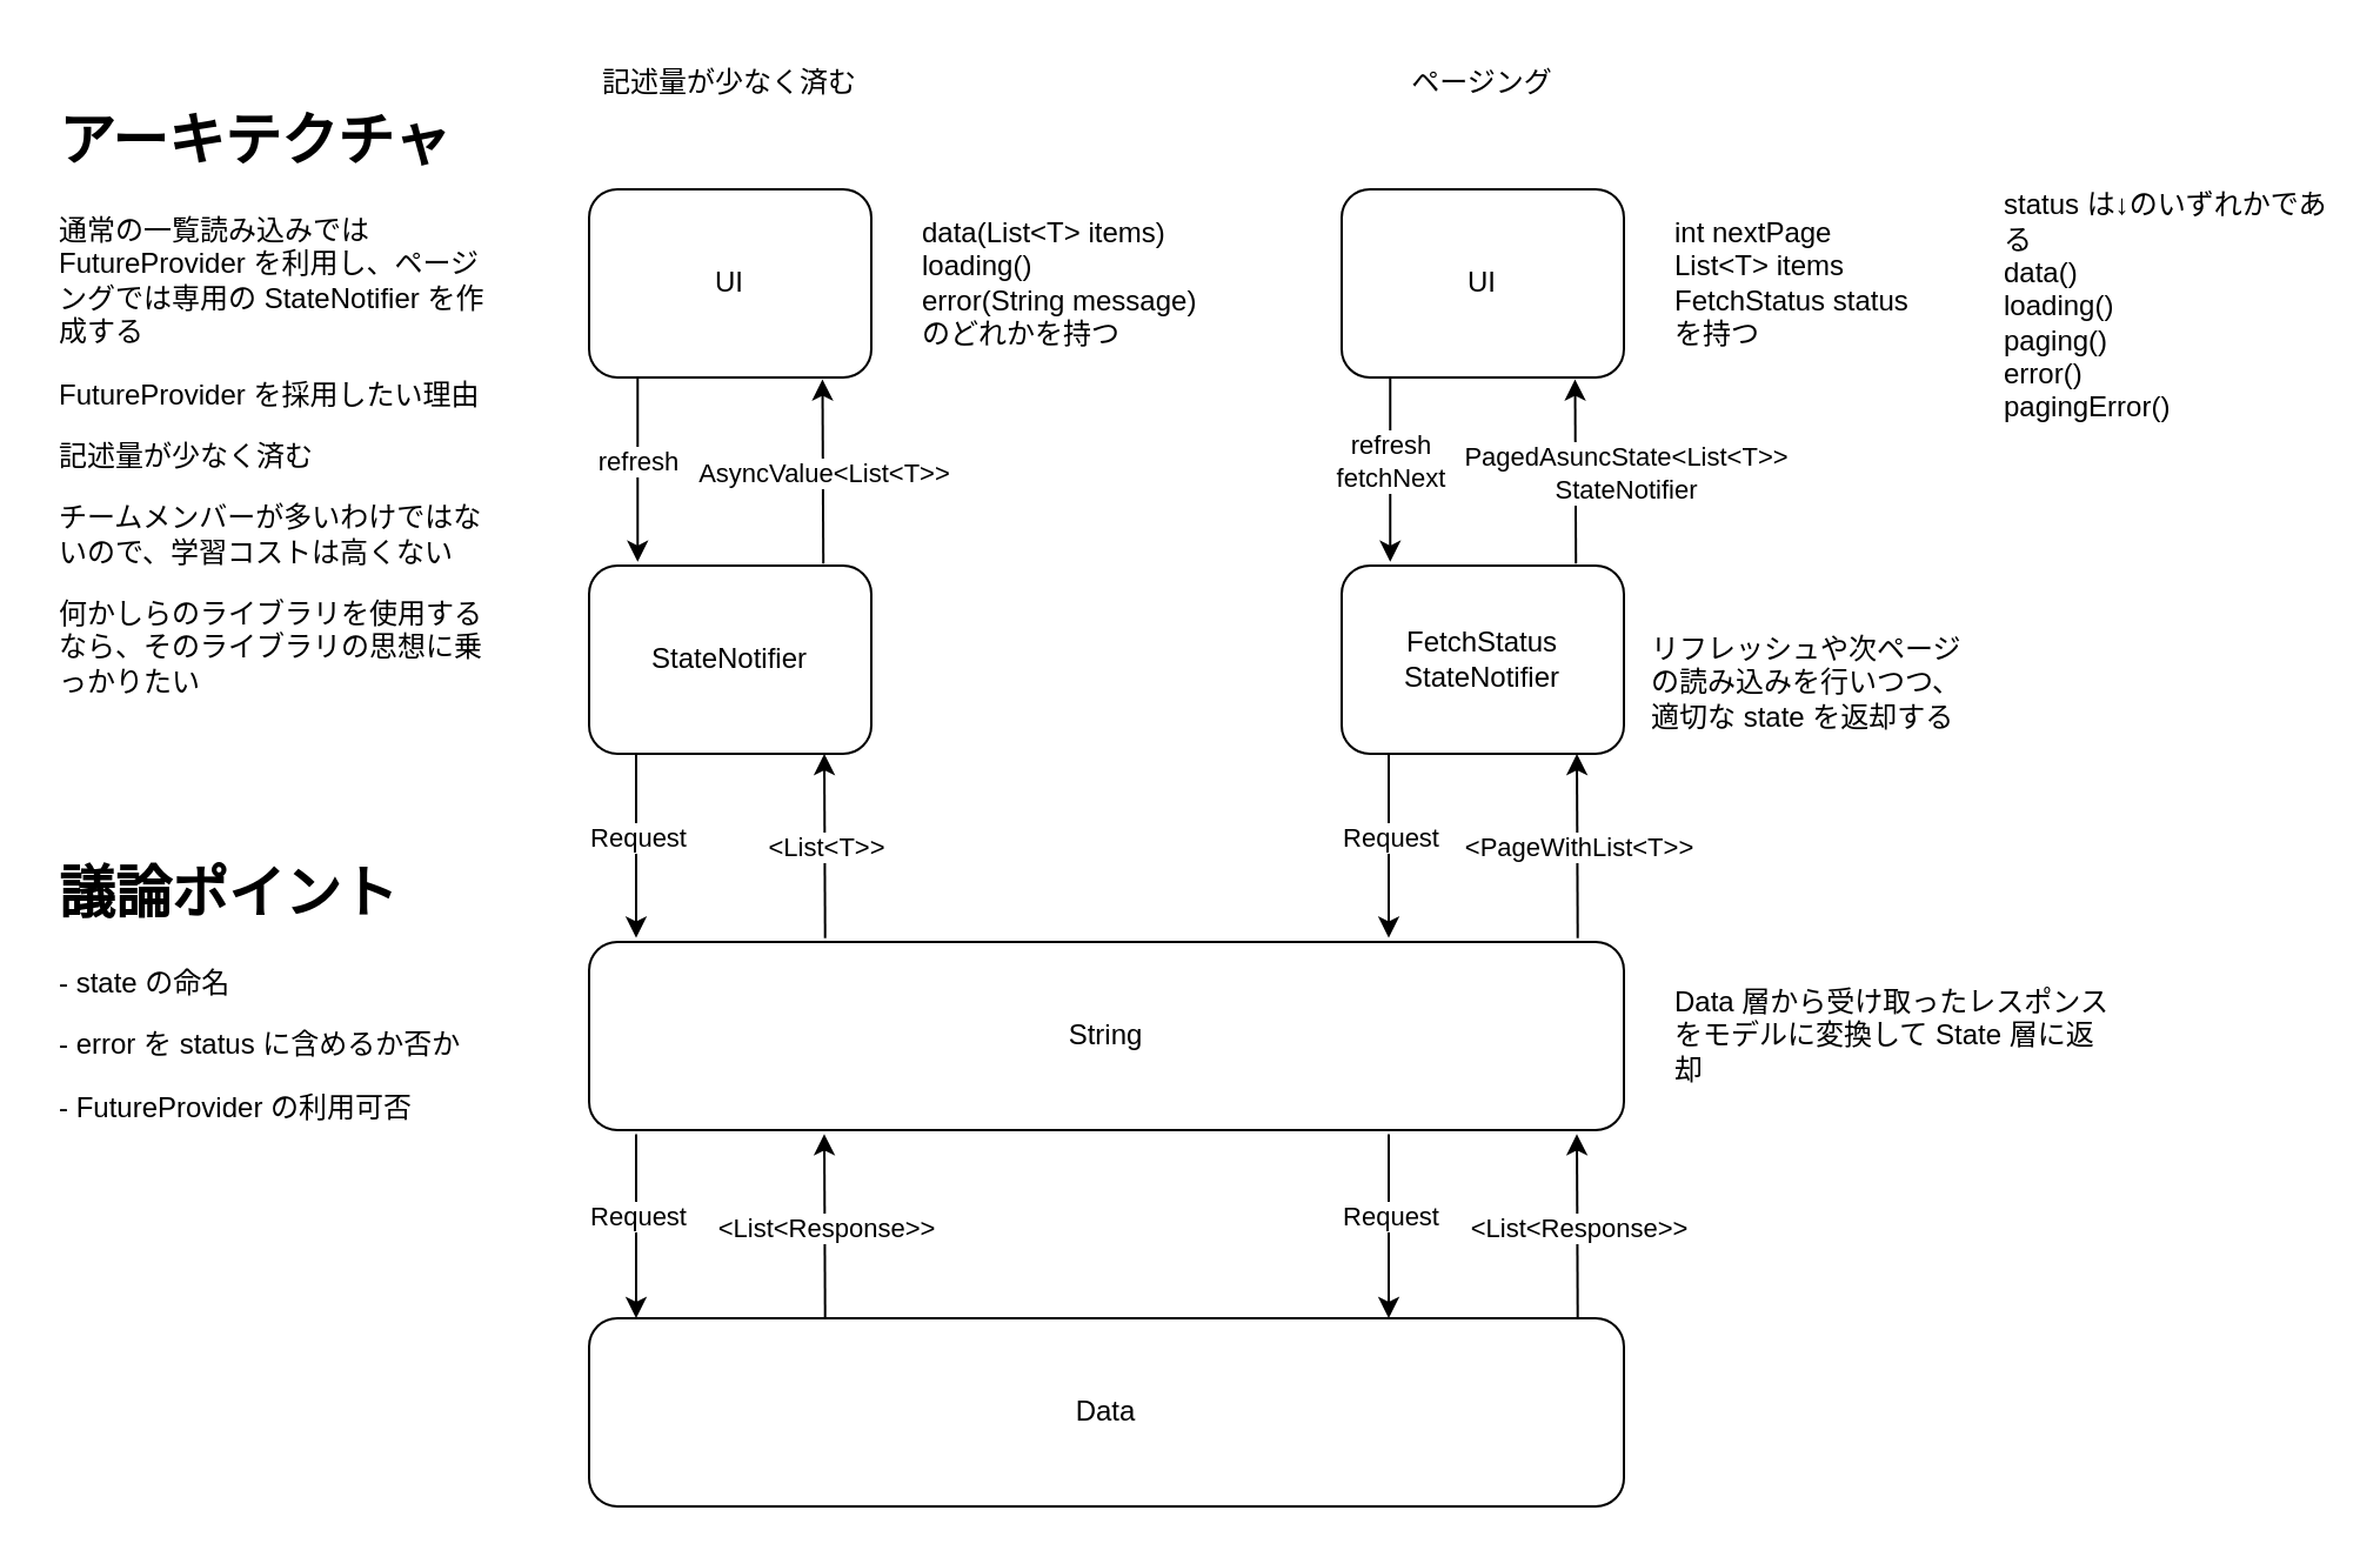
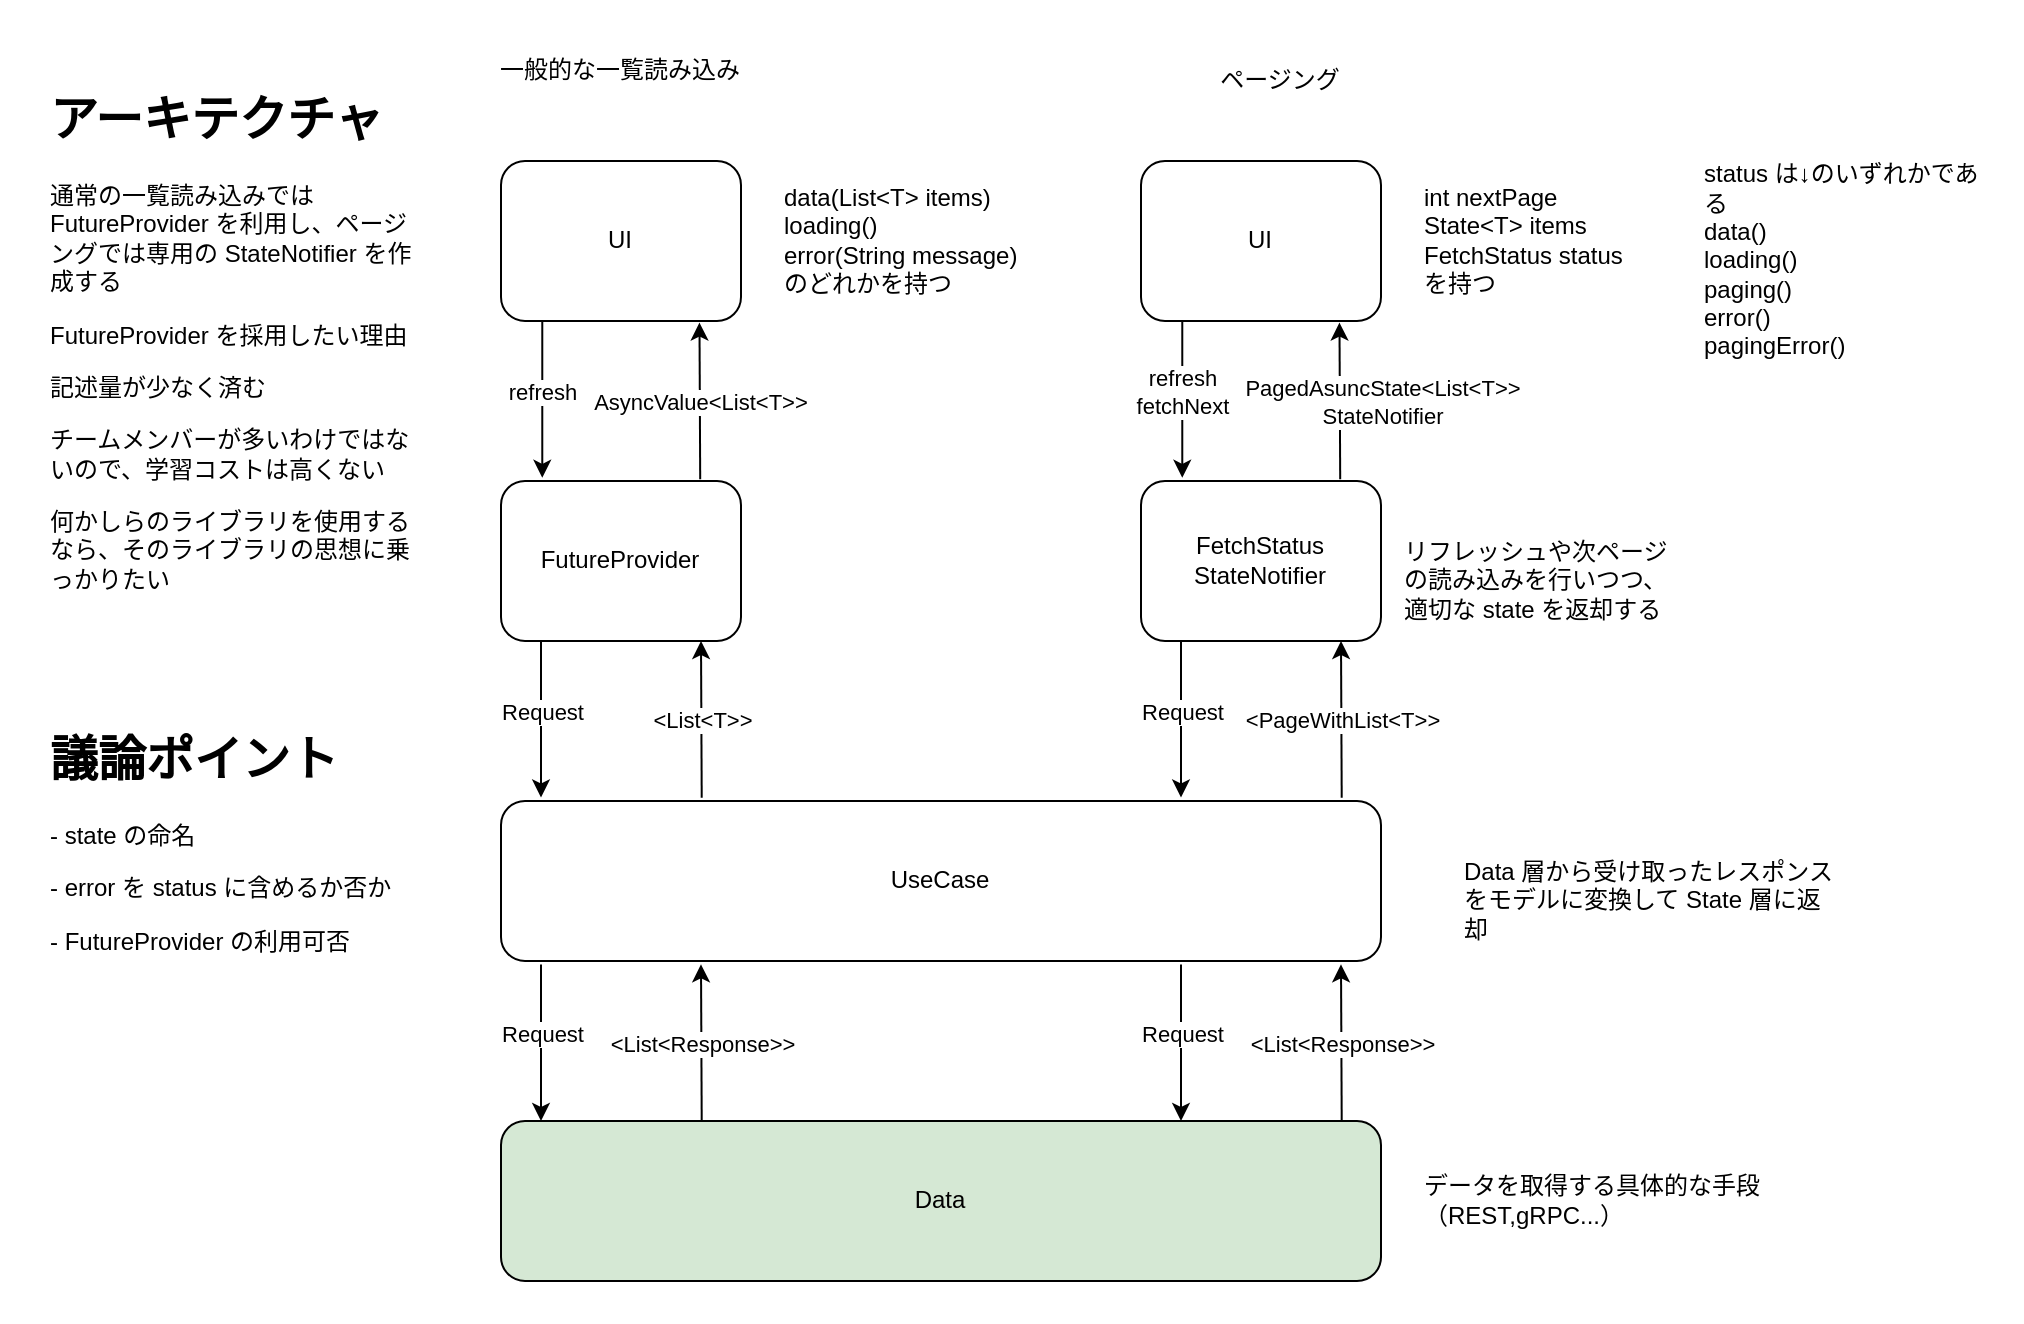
  <mxCell id="0" />
  <mxCell id="1" parent="0" />
  <mxCell id="2" value="UI" style="rounded=1;whiteSpace=wrap;html=1;" vertex="1" parent="1"><mxGeometry x="250" y="80" width="120" height="80" as="geometry" /></mxCell>
  <mxCell id="3" value="data(List&amp;lt;T&amp;gt; items)&lt;br&gt;loading()&lt;br&gt;error(String message)&lt;br&gt;のどれかを持つ" style="text;html=1;strokeColor=none;fillColor=none;align=left;verticalAlign=middle;whiteSpace=wrap;rounded=0;" vertex="1" parent="1"><mxGeometry x="390" y="80" width="140" height="80" as="geometry" /></mxCell>
  <mxCell id="4" value="" style="endArrow=classic;html=1;rounded=0;entryX=0.827;entryY=1.01;entryDx=0;entryDy=0;entryPerimeter=0;exitX=0.83;exitY=-0.011;exitDx=0;exitDy=0;exitPerimeter=0;" edge="1" parent="1" source="8" target="2"><mxGeometry width="50" height="50" relative="1" as="geometry"><mxPoint x="270" y="240" as="sourcePoint" /><mxPoint x="380" y="190" as="targetPoint" /></mxGeometry></mxCell>
  <mxCell id="5" value="AsyncValue&amp;lt;List&amp;lt;T&amp;gt;&amp;gt;" style="edgeLabel;html=1;align=center;verticalAlign=middle;resizable=0;points=[];" connectable="0" vertex="1" parent="4"><mxGeometry x="-0.006" relative="1" as="geometry"><mxPoint as="offset" /></mxGeometry></mxCell>
  <mxCell id="6" value="" style="endArrow=classic;html=1;rounded=0;exitX=0.172;exitY=1.002;exitDx=0;exitDy=0;exitPerimeter=0;entryX=0.172;entryY=-0.02;entryDx=0;entryDy=0;entryPerimeter=0;" edge="1" parent="1" source="2" target="8"><mxGeometry width="50" height="50" relative="1" as="geometry"><mxPoint x="390" y="200" as="sourcePoint" /><mxPoint x="350" y="240" as="targetPoint" /><Array as="points" /></mxGeometry></mxCell>
  <mxCell id="7" value="refresh" style="edgeLabel;html=1;align=center;verticalAlign=middle;resizable=0;points=[];" connectable="0" vertex="1" parent="6"><mxGeometry x="-0.101" relative="1" as="geometry"><mxPoint as="offset" /></mxGeometry></mxCell>
- <mxCell id="8" value="StateNotifier" style="rounded=1;whiteSpace=wrap;html=1;" vertex="1" parent="1"><mxGeometry x="250" y="240" width="120" height="80" as="geometry" /></mxCell>
- <mxCell id="9" value="String" style="rounded=1;whiteSpace=wrap;html=1;" vertex="1" parent="1"><mxGeometry x="250" y="400" width="440" height="80" as="geometry" /></mxCell>
+ <mxCell id="8" value="FutureProvider" style="rounded=1;whiteSpace=wrap;html=1;" vertex="1" parent="1"><mxGeometry x="250" y="240" width="120" height="80" as="geometry" /></mxCell>
+ <mxCell id="9" value="UseCase" style="rounded=1;whiteSpace=wrap;html=1;" vertex="1" parent="1"><mxGeometry x="250" y="400" width="440" height="80" as="geometry" /></mxCell>
  <mxCell id="10" value="" style="endArrow=classic;html=1;rounded=0;exitX=0.172;exitY=1.002;exitDx=0;exitDy=0;exitPerimeter=0;entryX=0.172;entryY=-0.02;entryDx=0;entryDy=0;entryPerimeter=0;" edge="1" parent="1"><mxGeometry width="50" height="50" relative="1" as="geometry"><mxPoint x="270" y="320" as="sourcePoint" /><mxPoint x="270" y="398.24" as="targetPoint" /><Array as="points" /></mxGeometry></mxCell>
  <mxCell id="11" value="Request" style="edgeLabel;html=1;align=center;verticalAlign=middle;resizable=0;points=[];" connectable="0" vertex="1" parent="10"><mxGeometry x="-0.101" relative="1" as="geometry"><mxPoint as="offset" /></mxGeometry></mxCell>
  <mxCell id="12" value="" style="endArrow=classic;html=1;rounded=0;entryX=0.827;entryY=1.01;entryDx=0;entryDy=0;entryPerimeter=0;exitX=0.83;exitY=-0.011;exitDx=0;exitDy=0;exitPerimeter=0;" edge="1" parent="1"><mxGeometry width="50" height="50" relative="1" as="geometry"><mxPoint x="350.36" y="398.32" as="sourcePoint" /><mxPoint x="350" y="320" as="targetPoint" /></mxGeometry></mxCell>
  <mxCell id="13" value="&amp;lt;List&amp;lt;T&amp;gt;&amp;gt;" style="edgeLabel;html=1;align=center;verticalAlign=middle;resizable=0;points=[];" connectable="0" vertex="1" parent="12"><mxGeometry x="-0.006" relative="1" as="geometry"><mxPoint as="offset" /></mxGeometry></mxCell>
- <mxCell id="14" value="Data" style="rounded=1;whiteSpace=wrap;html=1;" vertex="1" parent="1"><mxGeometry x="250" y="560" width="440" height="80" as="geometry" /></mxCell>
+ <mxCell id="14" value="Data" style="rounded=1;whiteSpace=wrap;html=1;fillColor=#d5e8d4;" vertex="1" parent="1"><mxGeometry x="250" y="560" width="440" height="80" as="geometry" /></mxCell>
  <mxCell id="15" value="" style="endArrow=classic;html=1;rounded=0;exitX=0.172;exitY=1.002;exitDx=0;exitDy=0;exitPerimeter=0;entryX=0.172;entryY=-0.02;entryDx=0;entryDy=0;entryPerimeter=0;" edge="1" parent="1"><mxGeometry width="50" height="50" relative="1" as="geometry"><mxPoint x="270" y="481.76" as="sourcePoint" /><mxPoint x="270" y="560" as="targetPoint" /><Array as="points" /></mxGeometry></mxCell>
  <mxCell id="16" value="Request" style="edgeLabel;html=1;align=center;verticalAlign=middle;resizable=0;points=[];" connectable="0" vertex="1" parent="15"><mxGeometry x="-0.101" relative="1" as="geometry"><mxPoint as="offset" /></mxGeometry></mxCell>
  <mxCell id="17" value="" style="endArrow=classic;html=1;rounded=0;entryX=0.827;entryY=1.01;entryDx=0;entryDy=0;entryPerimeter=0;exitX=0.83;exitY=-0.011;exitDx=0;exitDy=0;exitPerimeter=0;" edge="1" parent="1"><mxGeometry width="50" height="50" relative="1" as="geometry"><mxPoint x="350.36" y="560" as="sourcePoint" /><mxPoint x="350" y="481.68" as="targetPoint" /></mxGeometry></mxCell>
  <mxCell id="18" value="&amp;lt;List&amp;lt;Response&amp;gt;&amp;gt;" style="edgeLabel;html=1;align=center;verticalAlign=middle;resizable=0;points=[];" connectable="0" vertex="1" parent="17"><mxGeometry x="-0.006" relative="1" as="geometry"><mxPoint as="offset" /></mxGeometry></mxCell>
  <mxCell id="19" value="UI" style="rounded=1;whiteSpace=wrap;html=1;" vertex="1" parent="1"><mxGeometry x="570" y="80" width="120" height="80" as="geometry" /></mxCell>
- <mxCell id="20" value="int nextPage&lt;br&gt;List&amp;lt;T&amp;gt; items&lt;br&gt;FetchStatus status&lt;br&gt;を持つ" style="text;html=1;strokeColor=none;fillColor=none;align=left;verticalAlign=middle;whiteSpace=wrap;rounded=0;" vertex="1" parent="1"><mxGeometry x="710" y="80" width="140" height="80" as="geometry" /></mxCell>
+ <mxCell id="20" value="int nextPage&lt;br&gt;State&amp;lt;T&amp;gt; items&lt;br&gt;FetchStatus status&lt;br&gt;を持つ" style="text;html=1;strokeColor=none;fillColor=none;align=left;verticalAlign=middle;whiteSpace=wrap;rounded=0;" vertex="1" parent="1"><mxGeometry x="710" y="80" width="140" height="80" as="geometry" /></mxCell>
  <mxCell id="21" value="" style="endArrow=classic;html=1;rounded=0;entryX=0.827;entryY=1.01;entryDx=0;entryDy=0;entryPerimeter=0;exitX=0.83;exitY=-0.011;exitDx=0;exitDy=0;exitPerimeter=0;" edge="1" parent="1" source="25" target="19"><mxGeometry width="50" height="50" relative="1" as="geometry"><mxPoint x="590" y="240" as="sourcePoint" /><mxPoint x="700" y="190" as="targetPoint" /></mxGeometry></mxCell>
  <mxCell id="22" value="PagedAsuncState&amp;lt;List&amp;lt;T&amp;gt;&amp;gt;&lt;br&gt;StateNotifier" style="edgeLabel;html=1;align=center;verticalAlign=middle;resizable=0;points=[];" connectable="0" vertex="1" parent="21"><mxGeometry x="-0.006" relative="1" as="geometry"><mxPoint x="21" as="offset" /></mxGeometry></mxCell>
  <mxCell id="23" value="" style="endArrow=classic;html=1;rounded=0;exitX=0.172;exitY=1.002;exitDx=0;exitDy=0;exitPerimeter=0;entryX=0.172;entryY=-0.02;entryDx=0;entryDy=0;entryPerimeter=0;" edge="1" parent="1" source="19" target="25"><mxGeometry width="50" height="50" relative="1" as="geometry"><mxPoint x="710" y="200" as="sourcePoint" /><mxPoint x="670" y="240" as="targetPoint" /><Array as="points" /></mxGeometry></mxCell>
  <mxCell id="24" value="refresh&lt;br&gt;fetchNext" style="edgeLabel;html=1;align=center;verticalAlign=middle;resizable=0;points=[];" connectable="0" vertex="1" parent="23"><mxGeometry x="-0.101" relative="1" as="geometry"><mxPoint as="offset" /></mxGeometry></mxCell>
  <mxCell id="25" value="FetchStatus&lt;br&gt;StateNotifier" style="rounded=1;whiteSpace=wrap;html=1;" vertex="1" parent="1"><mxGeometry x="570" y="240" width="120" height="80" as="geometry" /></mxCell>
  <mxCell id="26" value="" style="endArrow=classic;html=1;rounded=0;exitX=0.172;exitY=1.002;exitDx=0;exitDy=0;exitPerimeter=0;entryX=0.172;entryY=-0.02;entryDx=0;entryDy=0;entryPerimeter=0;" edge="1" parent="1"><mxGeometry width="50" height="50" relative="1" as="geometry"><mxPoint x="590" y="320" as="sourcePoint" /><mxPoint x="590" y="398.24" as="targetPoint" /><Array as="points" /></mxGeometry></mxCell>
  <mxCell id="27" value="Request" style="edgeLabel;html=1;align=center;verticalAlign=middle;resizable=0;points=[];" connectable="0" vertex="1" parent="26"><mxGeometry x="-0.101" relative="1" as="geometry"><mxPoint as="offset" /></mxGeometry></mxCell>
  <mxCell id="28" value="" style="endArrow=classic;html=1;rounded=0;entryX=0.827;entryY=1.01;entryDx=0;entryDy=0;entryPerimeter=0;exitX=0.83;exitY=-0.011;exitDx=0;exitDy=0;exitPerimeter=0;" edge="1" parent="1"><mxGeometry width="50" height="50" relative="1" as="geometry"><mxPoint x="670.36" y="398.32" as="sourcePoint" /><mxPoint x="670" y="320" as="targetPoint" /></mxGeometry></mxCell>
  <mxCell id="29" value="&amp;lt;PageWithList&amp;lt;T&amp;gt;&amp;gt;" style="edgeLabel;html=1;align=center;verticalAlign=middle;resizable=0;points=[];" connectable="0" vertex="1" parent="28"><mxGeometry x="-0.006" relative="1" as="geometry"><mxPoint as="offset" /></mxGeometry></mxCell>
- <mxCell id="30" value="Data 層から受け取ったレスポンスをモデルに変換して State 層に返却" style="text;html=1;strokeColor=none;fillColor=none;align=left;verticalAlign=middle;whiteSpace=wrap;rounded=0;" vertex="1" parent="1"><mxGeometry x="710" y="400" width="190" height="80" as="geometry" /></mxCell>
+ <mxCell id="30" value="Data 層から受け取ったレスポンスをモデルに変換して State 層に返却" style="text;html=1;strokeColor=none;fillColor=none;align=left;verticalAlign=middle;whiteSpace=wrap;rounded=0;" vertex="1" parent="1"><mxGeometry x="730" y="410" width="190" height="80" as="geometry" /></mxCell>
  <mxCell id="31" value="" style="endArrow=classic;html=1;rounded=0;exitX=0.172;exitY=1.002;exitDx=0;exitDy=0;exitPerimeter=0;entryX=0.172;entryY=-0.02;entryDx=0;entryDy=0;entryPerimeter=0;" edge="1" parent="1"><mxGeometry width="50" height="50" relative="1" as="geometry"><mxPoint x="590" y="481.76" as="sourcePoint" /><mxPoint x="590" y="560" as="targetPoint" /><Array as="points" /></mxGeometry></mxCell>
  <mxCell id="32" value="Request" style="edgeLabel;html=1;align=center;verticalAlign=middle;resizable=0;points=[];" connectable="0" vertex="1" parent="31"><mxGeometry x="-0.101" relative="1" as="geometry"><mxPoint as="offset" /></mxGeometry></mxCell>
  <mxCell id="33" value="" style="endArrow=classic;html=1;rounded=0;entryX=0.827;entryY=1.01;entryDx=0;entryDy=0;entryPerimeter=0;exitX=0.83;exitY=-0.011;exitDx=0;exitDy=0;exitPerimeter=0;" edge="1" parent="1"><mxGeometry width="50" height="50" relative="1" as="geometry"><mxPoint x="670.36" y="560" as="sourcePoint" /><mxPoint x="670" y="481.68" as="targetPoint" /></mxGeometry></mxCell>
  <mxCell id="34" value="&amp;lt;List&amp;lt;Response&amp;gt;&amp;gt;" style="edgeLabel;html=1;align=center;verticalAlign=middle;resizable=0;points=[];" connectable="0" vertex="1" parent="33"><mxGeometry x="-0.006" relative="1" as="geometry"><mxPoint as="offset" /></mxGeometry></mxCell>
- <mxCell id="36" value="記述量が少なく済む" style="text;html=1;strokeColor=none;fillColor=none;align=center;verticalAlign=middle;whiteSpace=wrap;rounded=0;" vertex="1" parent="1"><mxGeometry x="185" y="20" width="250" height="30" as="geometry" /></mxCell>
- <mxCell id="37" value="ページング" style="text;html=1;strokeColor=none;fillColor=none;align=center;verticalAlign=middle;whiteSpace=wrap;rounded=0;" vertex="1" parent="1"><mxGeometry x="505" y="20" width="250" height="30" as="geometry" /></mxCell>
+ <mxCell id="35" value="データを取得する具体的な手段（REST,gRPC...）" style="text;html=1;strokeColor=none;fillColor=none;align=left;verticalAlign=middle;whiteSpace=wrap;rounded=0;" vertex="1" parent="1"><mxGeometry x="710" y="560" width="180" height="80" as="geometry" /></mxCell>
+ <mxCell id="36" value="一般的な一覧読み込み" style="text;html=1;strokeColor=none;fillColor=none;align=center;verticalAlign=middle;whiteSpace=wrap;rounded=0;" vertex="1" parent="1"><mxGeometry x="185" y="20" width="250" height="30" as="geometry" /></mxCell>
+ <mxCell id="37" value="ページング" style="text;html=1;strokeColor=none;fillColor=none;align=center;verticalAlign=middle;whiteSpace=wrap;rounded=0;" vertex="1" parent="1"><mxGeometry x="515" y="25" width="250" height="30" as="geometry" /></mxCell>
  <mxCell id="38" value="status は↓のいずれかである&lt;br&gt;data()&lt;br&gt;loading()&lt;br&gt;paging()&lt;br&gt;error()&lt;br&gt;pagingError()" style="text;html=1;strokeColor=none;fillColor=none;align=left;verticalAlign=middle;whiteSpace=wrap;rounded=0;" vertex="1" parent="1"><mxGeometry x="850" y="80" width="140" height="100" as="geometry" /></mxCell>
  <mxCell id="39" value="リフレッシュや次ページの読み込みを行いつつ、適切な state を返却する" style="text;html=1;strokeColor=none;fillColor=none;align=left;verticalAlign=middle;whiteSpace=wrap;rounded=0;" vertex="1" parent="1"><mxGeometry x="700" y="250" width="140" height="80" as="geometry" /></mxCell>
  <mxCell id="40" value="&lt;h1&gt;アーキテクチャ&lt;/h1&gt;&lt;p&gt;通常の一覧読み込みでは FutureProvider を利用し、ページングでは専用の StateNotifier を作成する&lt;/p&gt;&lt;p&gt;FutureProvider を採用したい理由&lt;/p&gt;&lt;p&gt;記述量が少なく済む&lt;/p&gt;&lt;p&gt;チームメンバーが多いわけではないので、学習コストは高くない&lt;/p&gt;&lt;p&gt;何かしらのライブラリを使用するなら、そのライブラリの思想に乗っかりたい&lt;/p&gt;&lt;p&gt;&lt;br&gt;&lt;/p&gt;&lt;p&gt;&lt;br&gt;&lt;/p&gt;" style="text;html=1;strokeColor=none;fillColor=none;spacing=5;spacingTop=-20;whiteSpace=wrap;overflow=hidden;rounded=0;" vertex="1" parent="1"><mxGeometry x="20" y="40" width="190" height="270" as="geometry" /></mxCell>
  <mxCell id="41" value="&lt;h1&gt;議論ポイント&lt;/h1&gt;&lt;p&gt;- state の命名&lt;/p&gt;&lt;p&gt;- error を status に含めるか否か&lt;/p&gt;&lt;p&gt;- FutureProvider の利用可否&lt;/p&gt;" style="text;html=1;strokeColor=none;fillColor=none;spacing=5;spacingTop=-20;whiteSpace=wrap;overflow=hidden;rounded=0;" vertex="1" parent="1"><mxGeometry x="20" y="360" width="190" height="120" as="geometry" /></mxCell>
